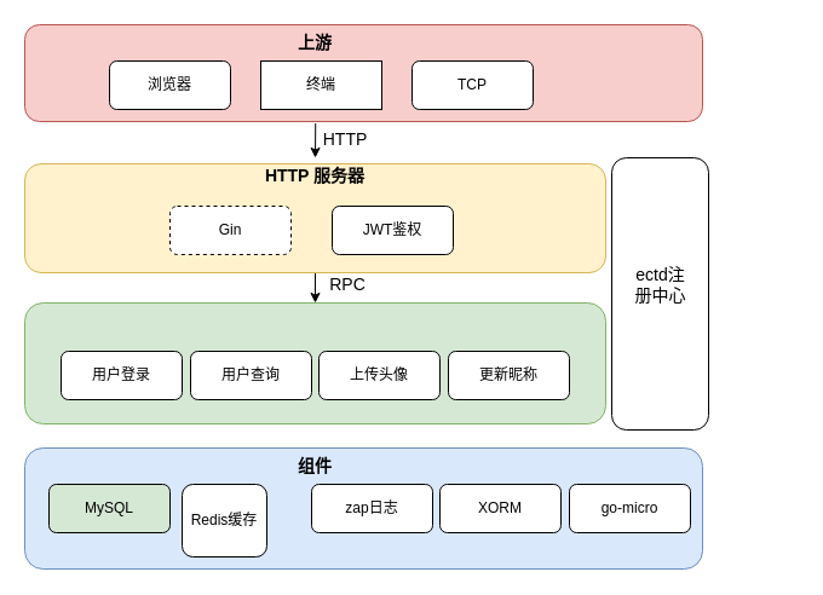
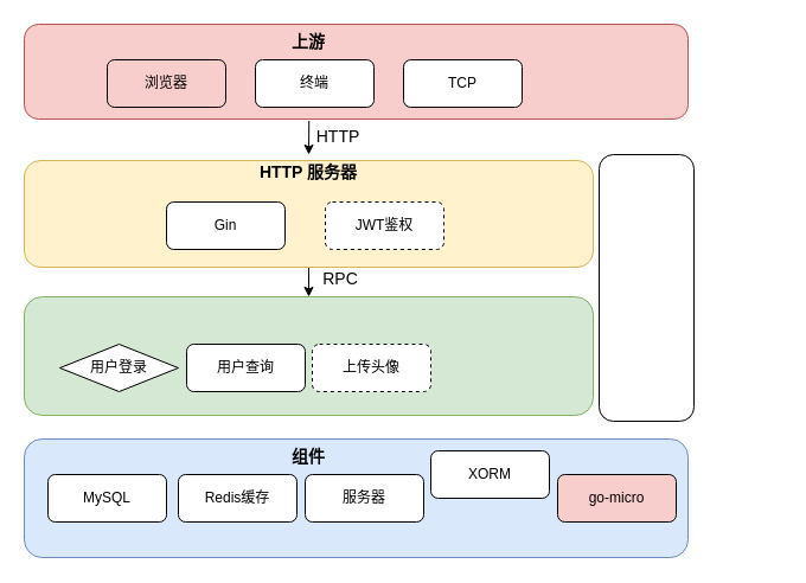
  <mxCell id="0" />
  <mxCell id="1" parent="0" />
  <mxCell id="2" value="" style="rounded=1;whiteSpace=wrap;html=1;fillColor=#dae8fc;strokeColor=#6c8ebf;" parent="1" vertex="1"><mxGeometry x="20" y="370" width="560" height="100" as="geometry" /></mxCell>
  <mxCell id="3" value="组件" style="text;html=1;strokeColor=none;fillColor=none;align=center;verticalAlign=middle;whiteSpace=wrap;rounded=0;fontStyle=1;fontSize=14;" parent="1" vertex="1"><mxGeometry x="230" y="370" width="60" height="30" as="geometry" /></mxCell>
- <mxCell id="4" value="MySQL" style="rounded=1;whiteSpace=wrap;html=1;fillColor=#d5e8d4;" parent="1" vertex="1"><mxGeometry x="40" y="400" width="100" height="40" as="geometry" /></mxCell>
- <mxCell id="5" value="Redis缓存" style="rounded=1;whiteSpace=wrap;html=1;" parent="1" vertex="1"><mxGeometry x="150" y="400" width="70" height="60" as="geometry" /></mxCell>
+ <mxCell id="4" value="MySQL" style="rounded=1;whiteSpace=wrap;html=1;" parent="1" vertex="1"><mxGeometry x="40" y="400" width="100" height="40" as="geometry" /></mxCell>
+ <mxCell id="5" value="Redis缓存" style="rounded=1;whiteSpace=wrap;html=1;" parent="1" vertex="1"><mxGeometry x="150" y="400" width="100" height="40" as="geometry" /></mxCell>
  <mxCell id="6" value="" style="rounded=1;whiteSpace=wrap;html=1;rotation=90;" parent="1" vertex="1"><mxGeometry x="432.5" y="202.5" width="225" height="80" as="geometry" /></mxCell>
- <mxCell id="7" value="zap日志" style="rounded=1;whiteSpace=wrap;html=1;" parent="1" vertex="1"><mxGeometry x="257" y="400" width="100" height="40" as="geometry" /></mxCell>
+ <mxCell id="7" value="服务器" style="rounded=1;whiteSpace=wrap;html=1;" parent="1" vertex="1"><mxGeometry x="257" y="400" width="100" height="40" as="geometry" /></mxCell>
  <mxCell id="8" value="" style="rounded=1;whiteSpace=wrap;html=1;fillColor=#d5e8d4;strokeColor=#82b366;" parent="1" vertex="1"><mxGeometry x="20" y="250" width="480" height="100" as="geometry" /></mxCell>
- <mxCell id="9" value="用户登录" style="rounded=1;whiteSpace=wrap;html=1;" parent="1" vertex="1"><mxGeometry x="50" y="290" width="100" height="40" as="geometry" /></mxCell>
+ <mxCell id="9" value="用户登录" style="rhombus;whiteSpace=wrap;html=1;" parent="1" vertex="1"><mxGeometry x="50" y="290" width="100" height="40" as="geometry" /></mxCell>
  <mxCell id="10" value="用户查询&lt;span style=&quot;color: rgba(0, 0, 0, 0); font-family: monospace; font-size: 0px; text-align: start;&quot;&gt;%3CmxGraphModel%3E%3Croot%3E%3CmxCell%20id%3D%220%22%2F%3E%3CmxCell%20id%3D%221%22%20parent%3D%220%22%2F%3E%3CmxCell%20id%3D%222%22%20value%3D%22MySQL%22%20style%3D%22rounded%3D1%3BwhiteSpace%3Dwrap%3Bhtml%3D1%3B%22%20vertex%3D%221%22%20parent%3D%221%22%3E%3CmxGeometry%20x%3D%22180%22%20y%3D%22630%22%20width%3D%22100%22%20height%3D%2240%22%20as%3D%22geometry%22%2F%3E%3C%2FmxCell%3E%3C%2Froot%3E%3C%2FmxGraphModel%3E&lt;/span&gt;" style="rounded=1;whiteSpace=wrap;html=1;" parent="1" vertex="1"><mxGeometry x="157" y="290" width="100" height="40" as="geometry" /></mxCell>
- <mxCell id="11" value="上传头像" style="rounded=1;whiteSpace=wrap;html=1;" parent="1" vertex="1"><mxGeometry x="263" y="290" width="100" height="40" as="geometry" /></mxCell>
- <mxCell id="12" value="更新昵称" style="rounded=1;whiteSpace=wrap;html=1;" parent="1" vertex="1"><mxGeometry x="370" y="290" width="100" height="40" as="geometry" /></mxCell>
+ <mxCell id="11" value="上传头像" style="rounded=1;whiteSpace=wrap;html=1;dashed=1;" parent="1" vertex="1"><mxGeometry x="263" y="290" width="100" height="40" as="geometry" /></mxCell>
  <mxCell id="13" style="edgeStyle=orthogonalEdgeStyle;rounded=0;orthogonalLoop=1;jettySize=auto;html=1;exitX=0.5;exitY=1;exitDx=0;exitDy=0;entryX=0.5;entryY=0;entryDx=0;entryDy=0;fontSize=14;" parent="1" source="14" target="8" edge="1"><mxGeometry relative="1" as="geometry" /></mxCell>
  <mxCell id="14" value="" style="rounded=1;whiteSpace=wrap;html=1;fillColor=#fff2cc;strokeColor=#d6b656;" parent="1" vertex="1"><mxGeometry x="20" y="135" width="480" height="90" as="geometry" /></mxCell>
  <mxCell id="15" value="HTTP 服务器" style="text;html=1;strokeColor=none;fillColor=none;align=center;verticalAlign=middle;whiteSpace=wrap;rounded=0;fontStyle=1;fontSize=14;" parent="1" vertex="1"><mxGeometry x="215" y="130" width="90" height="30" as="geometry" /></mxCell>
  <mxCell id="16" value="" style="rounded=1;whiteSpace=wrap;html=1;fontSize=14;fillColor=#f8cecc;strokeColor=#b85450;" parent="1" vertex="1"><mxGeometry x="20" y="20" width="560" height="80" as="geometry" /></mxCell>
  <mxCell id="17" value="上游" style="text;html=1;strokeColor=none;fillColor=none;align=center;verticalAlign=middle;whiteSpace=wrap;rounded=0;fontStyle=1;fontSize=14;" parent="1" vertex="1"><mxGeometry x="215" y="20" width="90" height="30" as="geometry" /></mxCell>
- <mxCell id="18" value="浏览器" style="rounded=1;whiteSpace=wrap;html=1;" parent="1" vertex="1"><mxGeometry x="90" y="50" width="100" height="40" as="geometry" /></mxCell>
- <mxCell id="19" value="终端" style="whiteSpace=wrap;html=1;rounded=0;" parent="1" vertex="1"><mxGeometry x="215" y="50" width="100" height="40" as="geometry" /></mxCell>
+ <mxCell id="18" value="浏览器" style="rounded=1;whiteSpace=wrap;html=1;fillColor=#f8cecc;" parent="1" vertex="1"><mxGeometry x="90" y="50" width="100" height="40" as="geometry" /></mxCell>
+ <mxCell id="19" value="终端" style="rounded=1;whiteSpace=wrap;html=1;" parent="1" vertex="1"><mxGeometry x="215" y="50" width="100" height="40" as="geometry" /></mxCell>
  <mxCell id="20" value="TCP" style="rounded=1;whiteSpace=wrap;html=1;" parent="1" vertex="1"><mxGeometry x="340" y="50" width="100" height="40" as="geometry" /></mxCell>
  <mxCell id="21" value="RPC" style="text;html=1;strokeColor=none;fillColor=none;align=center;verticalAlign=middle;whiteSpace=wrap;rounded=0;fontSize=14;" parent="1" vertex="1"><mxGeometry x="257" y="220" width="60" height="30" as="geometry" /></mxCell>
- <mxCell id="22" value="Gin" style="rounded=1;whiteSpace=wrap;html=1;dashed=1;" parent="1" vertex="1"><mxGeometry x="140" y="170" width="100" height="40" as="geometry" /></mxCell>
- <mxCell id="23" value="JWT鉴权" style="rounded=1;whiteSpace=wrap;html=1;" parent="1" vertex="1"><mxGeometry x="274" y="170" width="100" height="40" as="geometry" /></mxCell>
- <mxCell id="24" value="ectd注册中心" style="text;html=1;strokeColor=none;fillColor=none;align=center;verticalAlign=middle;whiteSpace=wrap;rounded=0;fontSize=14;" parent="1" vertex="1"><mxGeometry x="522.5" y="220" width="45" height="30" as="geometry" /></mxCell>
+ <mxCell id="22" value="Gin" style="rounded=1;whiteSpace=wrap;html=1;" parent="1" vertex="1"><mxGeometry x="140" y="170" width="100" height="40" as="geometry" /></mxCell>
+ <mxCell id="23" value="JWT鉴权" style="rounded=1;whiteSpace=wrap;html=1;dashed=1;" parent="1" vertex="1"><mxGeometry x="274" y="170" width="100" height="40" as="geometry" /></mxCell>
  <mxCell id="25" value="" style="endArrow=classic;html=1;rounded=0;fontSize=14;exitX=0.429;exitY=1.019;exitDx=0;exitDy=0;exitPerimeter=0;entryX=0.5;entryY=0;entryDx=0;entryDy=0;" parent="1" source="16" target="15" edge="1"><mxGeometry width="50" height="50" relative="1" as="geometry"><mxPoint x="250" y="210" as="sourcePoint" /><mxPoint x="300" y="160" as="targetPoint" /></mxGeometry></mxCell>
  <mxCell id="26" value="HTTP" style="text;html=1;strokeColor=none;fillColor=none;align=center;verticalAlign=middle;whiteSpace=wrap;rounded=0;fontSize=14;" parent="1" vertex="1"><mxGeometry x="255" y="100" width="60" height="30" as="geometry" /></mxCell>
- <mxCell id="27" value="XORM" style="rounded=1;whiteSpace=wrap;html=1;" parent="1" vertex="1"><mxGeometry x="363" y="400" width="100" height="40" as="geometry" /></mxCell>
- <mxCell id="28" value="go-micro" style="rounded=1;whiteSpace=wrap;html=1;" vertex="1" parent="1"><mxGeometry x="470" y="400" width="100" height="40" as="geometry" /></mxCell>
+ <mxCell id="27" value="XORM" style="rounded=1;whiteSpace=wrap;html=1;" parent="1" vertex="1"><mxGeometry x="363" y="380" width="100" height="40" as="geometry" /></mxCell>
+ <mxCell id="28" value="go-micro" style="rounded=1;whiteSpace=wrap;html=1;fillColor=#f8cecc;" vertex="1" parent="1"><mxGeometry x="470" y="400" width="100" height="40" as="geometry" /></mxCell>
